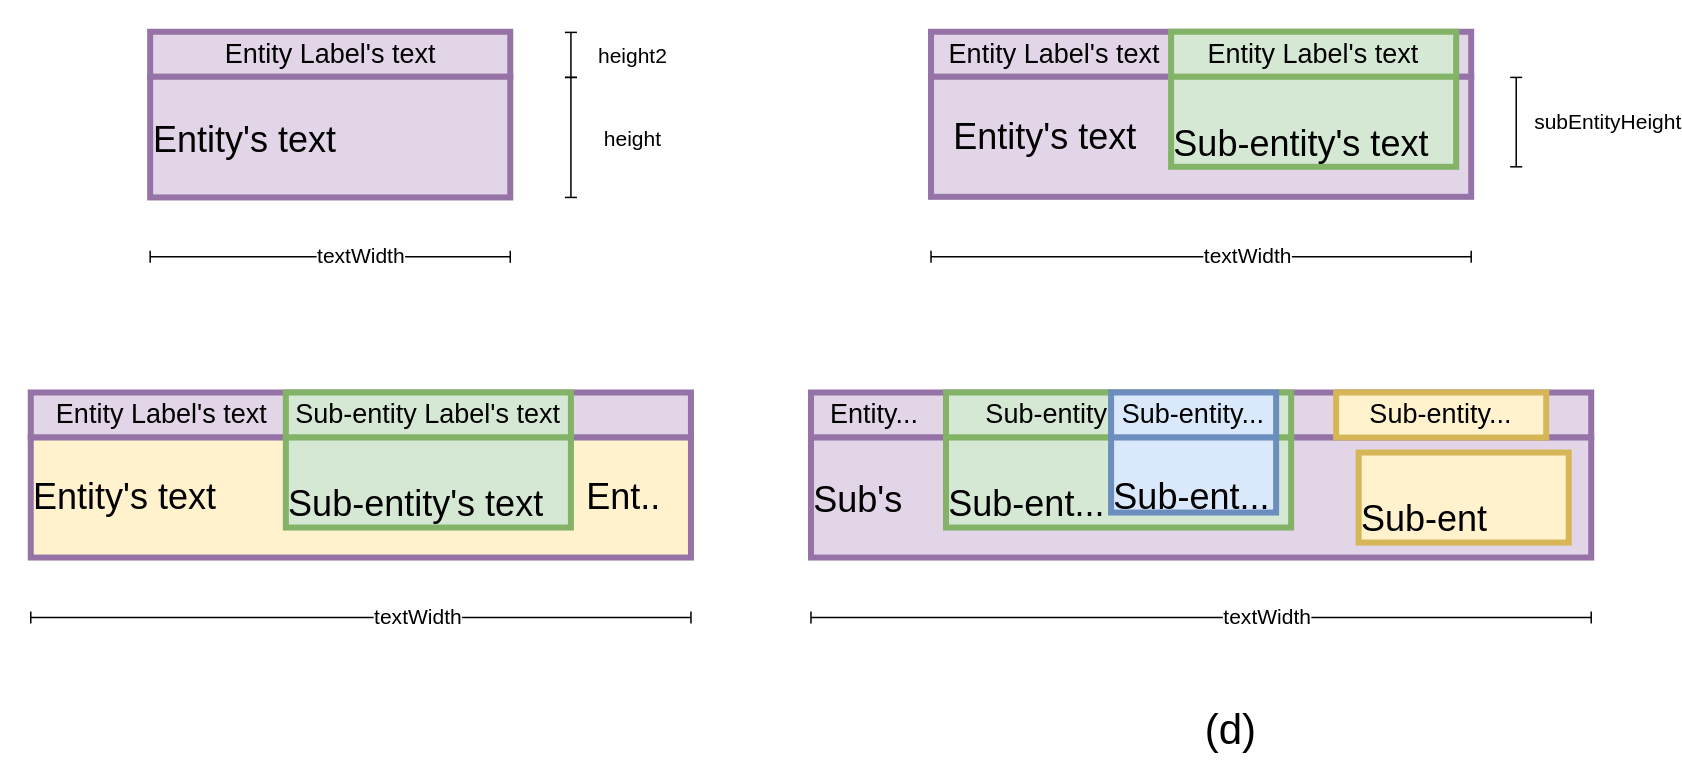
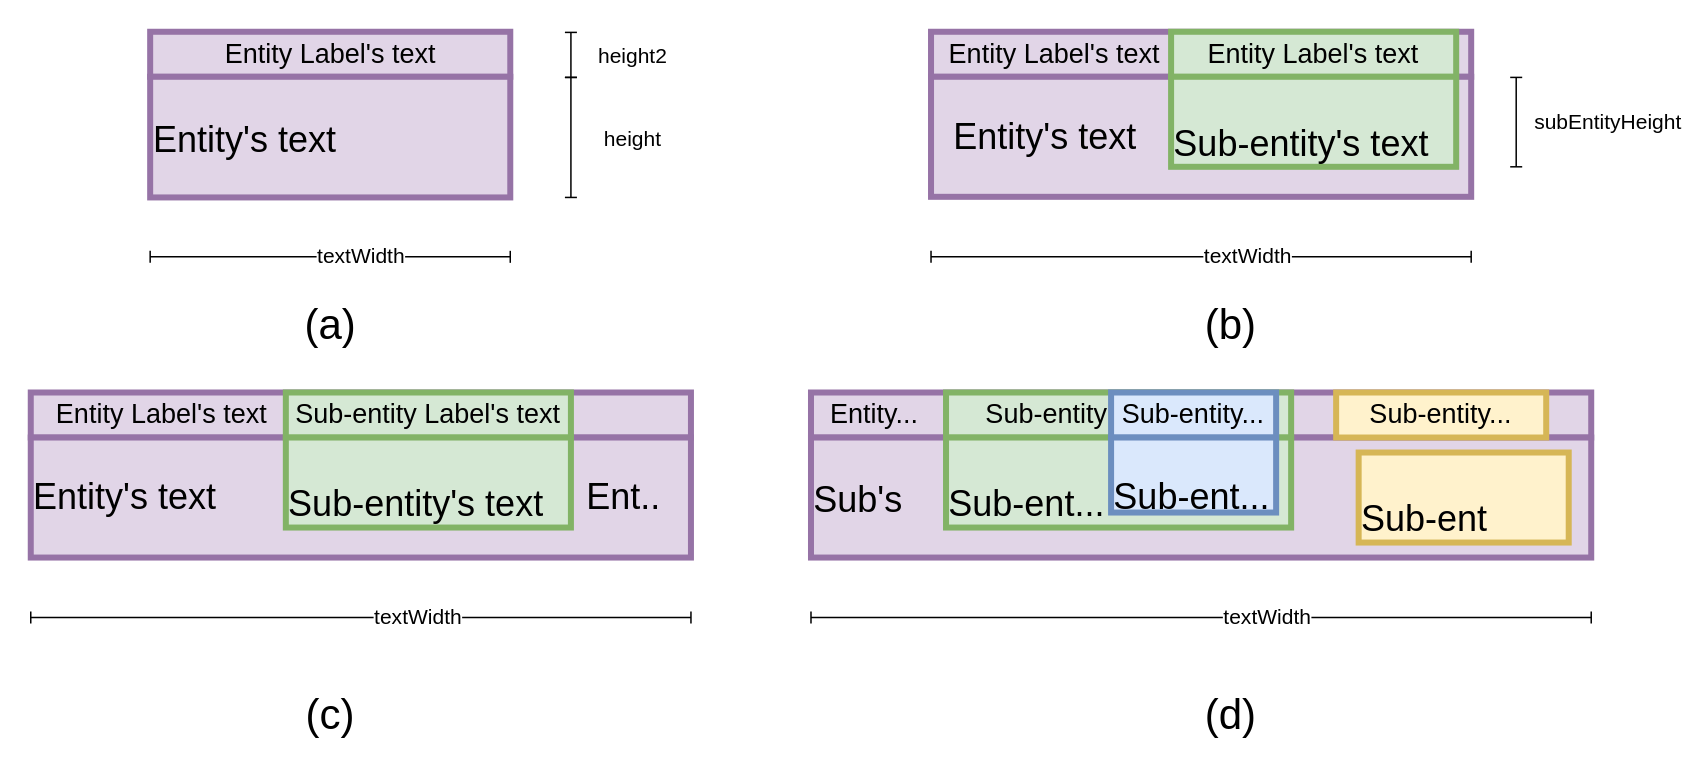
  <mxCell id="0" />
  <mxCell id="1" parent="0" />
  <mxCell id="2" value="&lt;font style=&quot;font-size: 18px;&quot;&gt;Entity Label's text&lt;/font&gt;" style="rounded=0;whiteSpace=wrap;html=1;fillColor=#e1d5e7;strokeColor=#9673a6;strokeWidth=4;" vertex="1" parent="1"><mxGeometry x="99.58" y="20.58" width="240" height="30" as="geometry" /></mxCell>
  <mxCell id="3" value="&lt;font style=&quot;font-size: 24px;&quot;&gt;Entity's text&lt;/font&gt;" style="rounded=0;whiteSpace=wrap;html=1;fillColor=#e1d5e7;strokeColor=#9673a6;strokeWidth=4;fontSize=28;align=left;" vertex="1" parent="1"><mxGeometry x="99.58" y="50.58" width="240" height="80.42" as="geometry" /></mxCell>
  <mxCell id="4" value="" style="endArrow=baseDash;html=1;rounded=0;startArrow=baseDash;startFill=0;endFill=0;fontSize=14;" edge="1" parent="1"><mxGeometry width="50" height="50" relative="1" as="geometry"><mxPoint x="380" y="131" as="sourcePoint" /><mxPoint x="380" y="51" as="targetPoint" /></mxGeometry></mxCell>
  <mxCell id="5" value="height" style="edgeLabel;html=1;align=center;verticalAlign=middle;resizable=0;points=[];fontSize=14;" vertex="1" connectable="0" parent="4"><mxGeometry x="-0.025" y="-2" relative="1" as="geometry"><mxPoint x="38" y="-1" as="offset" /></mxGeometry></mxCell>
  <mxCell id="6" value="" style="endArrow=baseDash;html=1;rounded=0;startArrow=baseDash;startFill=0;endFill=0;fontSize=14;" edge="1" parent="1"><mxGeometry width="50" height="50" relative="1" as="geometry"><mxPoint x="99.58" y="170.58" as="sourcePoint" /><mxPoint x="339.58" y="170.58" as="targetPoint" /></mxGeometry></mxCell>
  <mxCell id="7" value="textWidth" style="edgeLabel;html=1;align=center;verticalAlign=middle;resizable=0;points=[];fontSize=14;" vertex="1" connectable="0" parent="6"><mxGeometry x="0.167" y="1" relative="1" as="geometry"><mxPoint as="offset" /></mxGeometry></mxCell>
  <mxCell id="8" value="" style="endArrow=baseDash;html=1;rounded=0;startArrow=baseDash;startFill=0;endFill=0;fontSize=14;" edge="1" parent="1"><mxGeometry width="50" height="50" relative="1" as="geometry"><mxPoint x="380" y="51" as="sourcePoint" /><mxPoint x="380" y="21" as="targetPoint" /></mxGeometry></mxCell>
  <mxCell id="9" value="height2" style="edgeLabel;html=1;align=center;verticalAlign=middle;resizable=0;points=[];fontSize=14;" vertex="1" connectable="0" parent="8"><mxGeometry x="-0.025" y="-2" relative="1" as="geometry"><mxPoint x="38" as="offset" /></mxGeometry></mxCell>
  <mxCell id="10" value="&lt;font style=&quot;font-size: 18px;&quot;&gt;Entity Label's text&amp;nbsp; &amp;nbsp; &amp;nbsp; &amp;nbsp; &amp;nbsp; &amp;nbsp; &amp;nbsp; &amp;nbsp; &amp;nbsp; &amp;nbsp; &amp;nbsp; &amp;nbsp; &amp;nbsp; &amp;nbsp; &amp;nbsp; &amp;nbsp; &amp;nbsp; &amp;nbsp; &amp;nbsp; &amp;nbsp;&lt;/font&gt;" style="rounded=0;whiteSpace=wrap;html=1;fillColor=#e1d5e7;strokeColor=#9673a6;strokeWidth=4;" vertex="1" parent="1"><mxGeometry x="620" y="20.58" width="360" height="30" as="geometry" /></mxCell>
  <mxCell id="11" value="&lt;font style=&quot;font-size: 24px;&quot;&gt;&amp;nbsp; Entity's text&amp;nbsp;&lt;/font&gt;" style="rounded=0;whiteSpace=wrap;html=1;fillColor=#e1d5e7;strokeColor=#9673a6;strokeWidth=4;align=left;" vertex="1" parent="1"><mxGeometry x="620" y="50.58" width="360" height="80" as="geometry" /></mxCell>
  <mxCell id="12" value="" style="endArrow=baseDash;html=1;rounded=0;startArrow=baseDash;startFill=0;endFill=0;fontSize=14;" edge="1" parent="1"><mxGeometry width="50" height="50" relative="1" as="geometry"><mxPoint x="1010" y="110.58" as="sourcePoint" /><mxPoint x="1010" y="51" as="targetPoint" /></mxGeometry></mxCell>
  <mxCell id="13" value="subEntityHeight" style="edgeLabel;html=1;align=center;verticalAlign=middle;resizable=0;points=[];fontSize=14;" vertex="1" connectable="0" parent="12"><mxGeometry x="-0.025" y="-2" relative="1" as="geometry"><mxPoint x="58" y="-1" as="offset" /></mxGeometry></mxCell>
  <mxCell id="14" value="" style="endArrow=baseDash;html=1;rounded=0;startArrow=baseDash;startFill=0;endFill=0;fontSize=14;" edge="1" parent="1"><mxGeometry width="50" height="50" relative="1" as="geometry"><mxPoint x="620" y="170.58" as="sourcePoint" /><mxPoint x="980" y="170.58" as="targetPoint" /></mxGeometry></mxCell>
  <mxCell id="15" value="textWidth" style="edgeLabel;html=1;align=center;verticalAlign=middle;resizable=0;points=[];fontSize=14;" vertex="1" connectable="0" parent="14"><mxGeometry x="0.167" y="1" relative="1" as="geometry"><mxPoint as="offset" /></mxGeometry></mxCell>
  <mxCell id="16" value="&lt;font style=&quot;font-size: 18px;&quot;&gt;Entity Label's text&lt;/font&gt;" style="rounded=0;whiteSpace=wrap;html=1;fillColor=#d5e8d4;strokeColor=#82b366;strokeWidth=4;" vertex="1" parent="1"><mxGeometry x="780" y="20.58" width="190" height="30" as="geometry" /></mxCell>
  <mxCell id="17" value="&lt;div&gt;&lt;font style=&quot;font-size: 24px;&quot;&gt;&lt;br&gt;&lt;/font&gt;&lt;/div&gt;&lt;font style=&quot;font-size: 24px;&quot;&gt;Sub-entity's text&lt;/font&gt;" style="rounded=0;whiteSpace=wrap;html=1;fillColor=#d5e8d4;strokeColor=#82b366;strokeWidth=4;align=left;" vertex="1" parent="1"><mxGeometry x="780" y="50.58" width="190" height="60" as="geometry" /></mxCell>
  <mxCell id="18" value="&lt;font style=&quot;font-size: 18px;&quot;&gt;Entity Label's text&amp;nbsp; &amp;nbsp; &amp;nbsp; &amp;nbsp; &amp;nbsp; &amp;nbsp; &amp;nbsp; &amp;nbsp; &amp;nbsp; &amp;nbsp; &amp;nbsp; &amp;nbsp; &amp;nbsp; &amp;nbsp; &amp;nbsp; &amp;nbsp; &amp;nbsp; &amp;nbsp; &amp;nbsp; &amp;nbsp; &amp;nbsp; &amp;nbsp; &amp;nbsp; &amp;nbsp; &amp;nbsp; &amp;nbsp; &amp;nbsp;&lt;/font&gt;" style="rounded=0;whiteSpace=wrap;html=1;fillColor=#e1d5e7;strokeColor=#9673a6;strokeWidth=4;" vertex="1" parent="1"><mxGeometry x="20" y="261" width="440" height="30" as="geometry" /></mxCell>
- <mxCell id="19" value="&lt;font style=&quot;font-size: 24px;&quot;&gt;Entity's text&amp;nbsp; &amp;nbsp; &amp;nbsp; &amp;nbsp; &amp;nbsp; &amp;nbsp; &amp;nbsp; &amp;nbsp; &amp;nbsp; &amp;nbsp; &amp;nbsp; &amp;nbsp; &amp;nbsp; &amp;nbsp; &amp;nbsp; &amp;nbsp; &amp;nbsp; &amp;nbsp; &amp;nbsp;Ent..&amp;nbsp;&lt;/font&gt;" style="rounded=0;whiteSpace=wrap;html=1;fillColor=#fff2cc;strokeColor=#9673a6;strokeWidth=4;align=left;" vertex="1" parent="1"><mxGeometry x="20" y="291" width="440" height="80" as="geometry" /></mxCell>
+ <mxCell id="19" value="&lt;font style=&quot;font-size: 24px;&quot;&gt;Entity's text&amp;nbsp; &amp;nbsp; &amp;nbsp; &amp;nbsp; &amp;nbsp; &amp;nbsp; &amp;nbsp; &amp;nbsp; &amp;nbsp; &amp;nbsp; &amp;nbsp; &amp;nbsp; &amp;nbsp; &amp;nbsp; &amp;nbsp; &amp;nbsp; &amp;nbsp; &amp;nbsp; &amp;nbsp;Ent..&amp;nbsp;&lt;/font&gt;" style="rounded=0;whiteSpace=wrap;html=1;fillColor=#e1d5e7;strokeColor=#9673a6;strokeWidth=4;align=left;" vertex="1" parent="1"><mxGeometry x="20" y="291" width="440" height="80" as="geometry" /></mxCell>
  <mxCell id="20" value="" style="endArrow=baseDash;html=1;rounded=0;startArrow=baseDash;startFill=0;endFill=0;fontSize=14;" edge="1" parent="1"><mxGeometry width="50" height="50" relative="1" as="geometry"><mxPoint x="20" y="411" as="sourcePoint" /><mxPoint x="460" y="411" as="targetPoint" /></mxGeometry></mxCell>
  <mxCell id="21" value="textWidth" style="edgeLabel;html=1;align=center;verticalAlign=middle;resizable=0;points=[];fontSize=14;" vertex="1" connectable="0" parent="20"><mxGeometry x="0.167" y="1" relative="1" as="geometry"><mxPoint as="offset" /></mxGeometry></mxCell>
  <mxCell id="22" value="&lt;font style=&quot;font-size: 18px;&quot;&gt;Sub-entity Label's text&lt;/font&gt;" style="rounded=0;whiteSpace=wrap;html=1;fillColor=#d5e8d4;strokeColor=#82b366;strokeWidth=4;" vertex="1" parent="1"><mxGeometry x="190" y="261" width="190" height="30" as="geometry" /></mxCell>
  <mxCell id="23" value="&lt;div&gt;&lt;font style=&quot;font-size: 24px;&quot;&gt;&lt;br&gt;&lt;/font&gt;&lt;/div&gt;&lt;font style=&quot;font-size: 24px;&quot;&gt;Sub-entity's text&lt;/font&gt;" style="rounded=0;whiteSpace=wrap;html=1;fillColor=#d5e8d4;strokeColor=#82b366;strokeWidth=4;align=left;" vertex="1" parent="1"><mxGeometry x="190" y="291" width="190" height="60" as="geometry" /></mxCell>
  <mxCell id="24" value="&lt;font style=&quot;font-size: 18px;&quot;&gt;Entity...&amp;nbsp; &amp;nbsp; &amp;nbsp; &amp;nbsp; &amp;nbsp; &amp;nbsp; &amp;nbsp; &amp;nbsp; &amp;nbsp; &amp;nbsp; &amp;nbsp; &amp;nbsp; &amp;nbsp; &amp;nbsp; &amp;nbsp; &amp;nbsp; &amp;nbsp; &amp;nbsp; &amp;nbsp; &amp;nbsp; &amp;nbsp; &amp;nbsp; &amp;nbsp; &amp;nbsp; &amp;nbsp; &amp;nbsp; &amp;nbsp; &amp;nbsp; &amp;nbsp; &amp;nbsp; &amp;nbsp; &amp;nbsp; &amp;nbsp; &amp;nbsp; &amp;nbsp; &amp;nbsp; &amp;nbsp; &amp;nbsp; &amp;nbsp; &amp;nbsp; &amp;nbsp; &amp;nbsp; &amp;nbsp; &amp;nbsp;&lt;/font&gt;" style="rounded=0;whiteSpace=wrap;html=1;fillColor=#e1d5e7;strokeColor=#9673a6;strokeWidth=4;" vertex="1" parent="1"><mxGeometry x="540" y="261" width="520" height="30" as="geometry" /></mxCell>
  <mxCell id="25" value="&lt;font style=&quot;font-size: 24px;&quot;&gt;Sub's&lt;/font&gt;" style="rounded=0;whiteSpace=wrap;html=1;fillColor=#e1d5e7;strokeColor=#9673a6;strokeWidth=4;align=left;fontSize=28;" vertex="1" parent="1"><mxGeometry x="540" y="291" width="520" height="80" as="geometry" /></mxCell>
  <mxCell id="26" value="" style="endArrow=baseDash;html=1;rounded=0;startArrow=baseDash;startFill=0;endFill=0;fontSize=14;" edge="1" parent="1"><mxGeometry width="50" height="50" relative="1" as="geometry"><mxPoint x="540" y="411" as="sourcePoint" /><mxPoint x="1060" y="411" as="targetPoint" /></mxGeometry></mxCell>
  <mxCell id="27" value="textWidth" style="edgeLabel;html=1;align=center;verticalAlign=middle;resizable=0;points=[];fontSize=14;" vertex="1" connectable="0" parent="26"><mxGeometry x="0.167" y="1" relative="1" as="geometry"><mxPoint as="offset" /></mxGeometry></mxCell>
  <mxCell id="28" value="&lt;font style=&quot;font-size: 18px;&quot;&gt;Sub-entity Label's text&lt;/font&gt;" style="rounded=0;whiteSpace=wrap;html=1;fillColor=#d5e8d4;strokeColor=#82b366;strokeWidth=4;" vertex="1" parent="1"><mxGeometry x="630" y="261" width="230" height="30" as="geometry" /></mxCell>
  <mxCell id="29" value="&lt;div&gt;&lt;font style=&quot;font-size: 24px;&quot;&gt;&lt;br&gt;&lt;/font&gt;&lt;/div&gt;&lt;font style=&quot;font-size: 24px;&quot;&gt;&lt;div&gt;&lt;font style=&quot;font-size: 24px;&quot;&gt;&lt;br&gt;&lt;/font&gt;&lt;/div&gt;Sub-ent...&lt;/font&gt;&lt;div&gt;&lt;font style=&quot;font-size: 24px;&quot;&gt;&lt;br&gt;&lt;/font&gt;&lt;/div&gt;" style="rounded=0;whiteSpace=wrap;html=1;fillColor=#d5e8d4;strokeColor=#82b366;strokeWidth=4;align=left;" vertex="1" parent="1"><mxGeometry x="630" y="291" width="230" height="60" as="geometry" /></mxCell>
  <mxCell id="30" value="&lt;font style=&quot;font-size: 18px;&quot;&gt;Sub-entity...&lt;/font&gt;" style="rounded=0;whiteSpace=wrap;html=1;fillColor=#fff2cc;strokeColor=#d6b656;strokeWidth=4;" vertex="1" parent="1"><mxGeometry x="890" y="261" width="140" height="30" as="geometry" /></mxCell>
  <mxCell id="31" value="&lt;div&gt;&lt;font style=&quot;font-size: 24px;&quot;&gt;&lt;br&gt;&lt;/font&gt;&lt;/div&gt;&lt;font style=&quot;font-size: 24px;&quot;&gt;Sub-ent&lt;/font&gt;" style="rounded=0;whiteSpace=wrap;html=1;fillColor=#fff2cc;strokeColor=#d6b656;strokeWidth=4;align=left;" vertex="1" parent="1"><mxGeometry x="905" y="301" width="140" height="60" as="geometry" /></mxCell>
  <mxCell id="32" value="&lt;font style=&quot;font-size: 18px;&quot;&gt;Sub-entity...&lt;/font&gt;" style="rounded=0;whiteSpace=wrap;html=1;fillColor=#dae8fc;strokeColor=#6c8ebf;strokeWidth=4;" vertex="1" parent="1"><mxGeometry x="740" y="261" width="110" height="30" as="geometry" /></mxCell>
  <mxCell id="33" value="&lt;div&gt;&lt;font style=&quot;font-size: 24px;&quot;&gt;&lt;br&gt;&lt;/font&gt;&lt;/div&gt;&lt;font style=&quot;font-size: 24px;&quot;&gt;Sub-ent...&lt;/font&gt;" style="rounded=0;whiteSpace=wrap;html=1;fillColor=#dae8fc;strokeColor=#6c8ebf;strokeWidth=4;align=left;" vertex="1" parent="1"><mxGeometry x="740" y="291" width="110" height="50" as="geometry" /></mxCell>
- <mxCell id="37" value="(d)" style="text;html=1;align=center;verticalAlign=middle;whiteSpace=wrap;rounded=0;fontSize=28;" vertex="1" parent="1"><mxGeometry x="790" y="471" width="60" height="30" as="geometry" /></mxCell>
+ <mxCell id="34" value="(a)" style="text;html=1;align=center;verticalAlign=middle;whiteSpace=wrap;rounded=0;fontSize=28;" vertex="1" parent="1"><mxGeometry x="189.58" y="201" width="60" height="30" as="geometry" /></mxCell>
+ <mxCell id="35" value="(b)" style="text;html=1;align=center;verticalAlign=middle;whiteSpace=wrap;rounded=0;fontSize=28;" vertex="1" parent="1"><mxGeometry x="790" y="201" width="60" height="30" as="geometry" /></mxCell>
+ <mxCell id="36" value="(c)" style="text;html=1;align=center;verticalAlign=middle;whiteSpace=wrap;rounded=0;fontSize=28;" vertex="1" parent="1"><mxGeometry x="189.58" y="461" width="60" height="30" as="geometry" /></mxCell>
+ <mxCell id="37" value="(d)" style="text;html=1;align=center;verticalAlign=middle;whiteSpace=wrap;rounded=0;fontSize=28;" vertex="1" parent="1"><mxGeometry x="790" y="461" width="60" height="30" as="geometry" /></mxCell>
